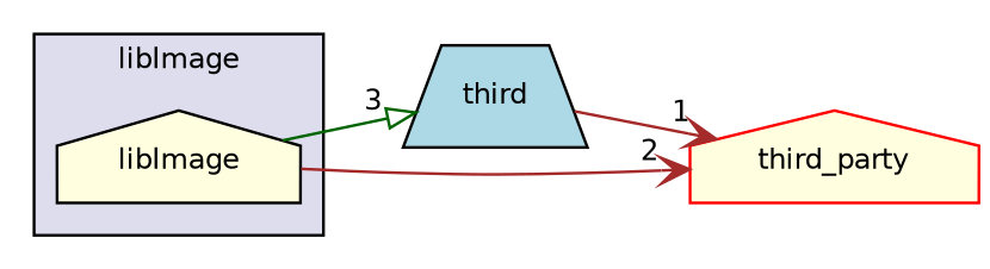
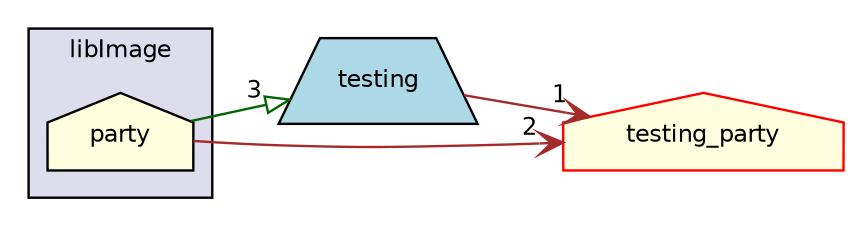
  digraph {
    compound=true
    rankdir=LR
    node [fillcolor=lightyellow fontname=Helvetica fontsize=10 shape=house style=filled]
    edge [arrowhead=vee color=brown labeldistance=1.5 labelfontname=Helvetica labelfontsize=10]
-   n1 [label=libImage pencolor=black]
-   n2 [fillcolor=lightblue label=third shape=trapezium]
-   n3 [color=red label=third_party]
+   n1 [label=party pencolor=black]
+   n2 [fillcolor=lightblue label=testing shape=trapezium]
+   n3 [color=red label=testing_party]
    subgraph cluster_1 {
      bgcolor="#ddddee"
      fontname=Helvetica
      fontsize=10
      label=libImage
      pencolor=black
      n1
    }
    n1 -> n2 [arrowhead=onormal color=darkgreen headlabel=3]
    n1 -> n3 [headlabel=2]
    n2 -> n3 [headlabel=1]
  }
